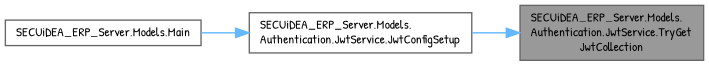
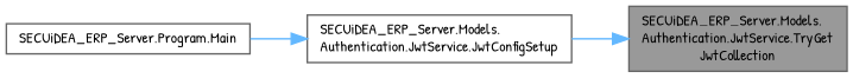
  digraph {
    rankdir=RL
    fontname="Patrick Hand"
    node [color=grey40 fillcolor=white fontname="Patrick Hand" fontsize=10 shape=box style=filled]
    edge [color=steelblue1 dir=back fontname="Patrick Hand" fontsize=10 labelfontname=Helvetica labelfontsize=10 style=solid]
    n1 [color=gray40 fillcolor=grey60 fontcolor=black height=0.2 label="SECUiDEA_ERP_Server.Models.\lAuthentication.JwtService.TryGet\lJwtCollection" width=0.4]
    n2 [height=0.2 label="SECUiDEA_ERP_Server.Models.\lAuthentication.JwtService.JwtConfigSetup" width=0.4]
-   n3 [height=0.2 label="SECUiDEA_ERP_Server.Models.Main" width=0.4]
+   n3 [height=0.2 label="SECUiDEA_ERP_Server.Program.Main" width=0.4]
    n1 -> n2
    n2 -> n3
  }
